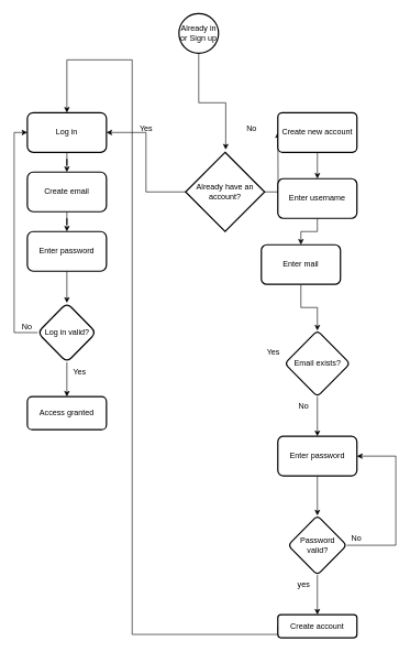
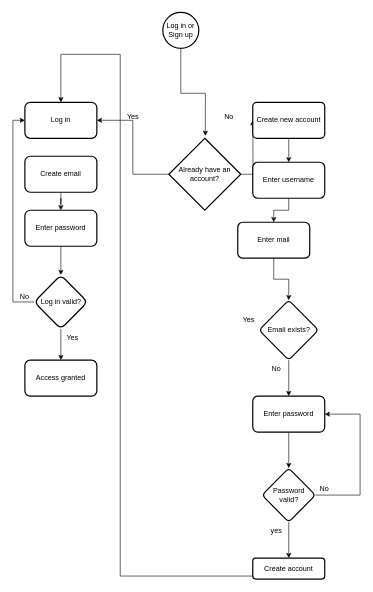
  <mxCell id="0" />
  <mxCell id="1" parent="0" />
- <mxCell id="2" value="Already in or Sign up" style="strokeWidth=2;html=1;shape=mxgraph.flowchart.start_2;whiteSpace=wrap;" vertex="1" parent="1"><mxGeometry x="271" y="20" width="60" height="60" as="geometry" /></mxCell>
+ <mxCell id="2" value="Log in or Sign up" style="strokeWidth=2;html=1;shape=mxgraph.flowchart.start_2;whiteSpace=wrap;" vertex="1" parent="1"><mxGeometry x="271" y="20" width="60" height="60" as="geometry" /></mxCell>
  <mxCell id="3" style="edgeStyle=orthogonalEdgeStyle;rounded=0;orthogonalLoop=1;jettySize=auto;html=1;exitX=1;exitY=0.5;exitDx=0;exitDy=0;exitPerimeter=0;" edge="1" parent="1" source="5"><mxGeometry relative="1" as="geometry"><mxPoint x="421" y="199.793" as="targetPoint" /></mxGeometry></mxCell>
  <mxCell id="4" value="" style="edgeStyle=orthogonalEdgeStyle;rounded=0;orthogonalLoop=1;jettySize=auto;html=1;" edge="1" parent="1" source="5" target="15"><mxGeometry relative="1" as="geometry" /></mxCell>
  <mxCell id="5" value="Already have an account?" style="strokeWidth=2;html=1;shape=mxgraph.flowchart.decision;whiteSpace=wrap;" vertex="1" parent="1"><mxGeometry x="281" y="230" width="120" height="120" as="geometry" /></mxCell>
  <mxCell id="6" style="edgeStyle=orthogonalEdgeStyle;rounded=0;orthogonalLoop=1;jettySize=auto;html=1;entryX=0.508;entryY=-0.034;entryDx=0;entryDy=0;entryPerimeter=0;" edge="1" parent="1" source="2" target="5"><mxGeometry relative="1" as="geometry" /></mxCell>
  <mxCell id="7" value="No" style="text;html=1;align=center;verticalAlign=middle;resizable=0;points=[];autosize=1;strokeColor=none;fillColor=none;" vertex="1" parent="1"><mxGeometry x="361" y="180" width="40" height="30" as="geometry" /></mxCell>
  <mxCell id="8" value="" style="edgeStyle=orthogonalEdgeStyle;rounded=0;orthogonalLoop=1;jettySize=auto;html=1;" edge="1" parent="1" source="9" target="11"><mxGeometry relative="1" as="geometry" /></mxCell>
  <mxCell id="9" value="Create new account" style="rounded=1;whiteSpace=wrap;html=1;absoluteArcSize=1;arcSize=14;strokeWidth=2;" vertex="1" parent="1"><mxGeometry x="421" y="170" width="120" height="60" as="geometry" /></mxCell>
  <mxCell id="10" value="" style="edgeStyle=orthogonalEdgeStyle;rounded=0;orthogonalLoop=1;jettySize=auto;html=1;" edge="1" parent="1" source="11" target="13"><mxGeometry relative="1" as="geometry" /></mxCell>
  <mxCell id="11" value="Enter username" style="whiteSpace=wrap;html=1;rounded=1;arcSize=14;strokeWidth=2;" vertex="1" parent="1"><mxGeometry x="421" y="270" width="120" height="60" as="geometry" /></mxCell>
  <mxCell id="12" value="" style="edgeStyle=orthogonalEdgeStyle;rounded=0;orthogonalLoop=1;jettySize=auto;html=1;" edge="1" parent="1" source="13" target="17"><mxGeometry relative="1" as="geometry" /></mxCell>
  <mxCell id="13" value="Enter mail" style="whiteSpace=wrap;html=1;rounded=1;arcSize=14;strokeWidth=2;" vertex="1" parent="1"><mxGeometry x="396" y="370" width="120" height="60" as="geometry" /></mxCell>
- <mxCell id="14" value="" style="edgeStyle=orthogonalEdgeStyle;rounded=0;orthogonalLoop=1;jettySize=auto;html=1;" edge="1" parent="1" source="15" target="31"><mxGeometry relative="1" as="geometry" /></mxCell>
  <mxCell id="15" value="Log in" style="rounded=1;whiteSpace=wrap;html=1;strokeWidth=2;" vertex="1" parent="1"><mxGeometry x="41" y="170" width="120" height="60" as="geometry" /></mxCell>
  <mxCell id="16" value="" style="edgeStyle=orthogonalEdgeStyle;rounded=0;orthogonalLoop=1;jettySize=auto;html=1;" edge="1" parent="1" source="17" target="19"><mxGeometry relative="1" as="geometry" /></mxCell>
  <mxCell id="17" value="Email exists?" style="rhombus;whiteSpace=wrap;html=1;rounded=1;arcSize=14;strokeWidth=2;" vertex="1" parent="1"><mxGeometry x="431.5" y="500" width="99" height="100" as="geometry" /></mxCell>
  <mxCell id="18" value="" style="edgeStyle=orthogonalEdgeStyle;rounded=0;orthogonalLoop=1;jettySize=auto;html=1;" edge="1" parent="1" source="19" target="24"><mxGeometry relative="1" as="geometry" /></mxCell>
  <mxCell id="19" value="Enter password" style="whiteSpace=wrap;html=1;rounded=1;arcSize=14;strokeWidth=2;" vertex="1" parent="1"><mxGeometry x="421" y="660" width="120" height="60" as="geometry" /></mxCell>
  <mxCell id="20" value="No" style="text;html=1;align=center;verticalAlign=middle;resizable=0;points=[];autosize=1;strokeColor=none;fillColor=none;" vertex="1" parent="1"><mxGeometry x="440" y="600" width="40" height="30" as="geometry" /></mxCell>
  <mxCell id="21" value="Yes" style="text;html=1;align=center;verticalAlign=middle;resizable=0;points=[];autosize=1;strokeColor=none;fillColor=none;" vertex="1" parent="1"><mxGeometry x="394" y="518" width="40" height="30" as="geometry" /></mxCell>
  <mxCell id="22" value="" style="edgeStyle=orthogonalEdgeStyle;rounded=0;orthogonalLoop=1;jettySize=auto;html=1;" edge="1" parent="1" source="24" target="26"><mxGeometry relative="1" as="geometry" /></mxCell>
  <mxCell id="23" style="edgeStyle=orthogonalEdgeStyle;rounded=0;orthogonalLoop=1;jettySize=auto;html=1;entryX=1;entryY=0.5;entryDx=0;entryDy=0;" edge="1" parent="1" source="24" target="19"><mxGeometry relative="1" as="geometry"><mxPoint x="600" y="680" as="targetPoint" /><Array as="points"><mxPoint x="600" y="825" /><mxPoint x="600" y="690" /></Array></mxGeometry></mxCell>
  <mxCell id="24" value="Password valid?" style="rhombus;whiteSpace=wrap;html=1;rounded=1;arcSize=14;strokeWidth=2;" vertex="1" parent="1"><mxGeometry x="436.5" y="780" width="89" height="90" as="geometry" /></mxCell>
  <mxCell id="25" style="edgeStyle=orthogonalEdgeStyle;rounded=0;orthogonalLoop=1;jettySize=auto;html=1;exitX=0;exitY=0.5;exitDx=0;exitDy=0;" edge="1" parent="1" source="26"><mxGeometry relative="1" as="geometry"><mxPoint x="101" y="170" as="targetPoint" /><mxPoint x="414" y="920" as="sourcePoint" /><Array as="points"><mxPoint x="200" y="960" /><mxPoint x="200" y="90" /><mxPoint x="101" y="90" /></Array></mxGeometry></mxCell>
  <mxCell id="26" value="Create account" style="whiteSpace=wrap;html=1;rounded=1;arcSize=14;strokeWidth=2;" vertex="1" parent="1"><mxGeometry x="421" y="930" width="120" height="35" as="geometry" /></mxCell>
  <mxCell id="27" value="yes" style="text;html=1;align=center;verticalAlign=middle;resizable=0;points=[];autosize=1;strokeColor=none;fillColor=none;" vertex="1" parent="1"><mxGeometry x="440" y="870" width="40" height="30" as="geometry" /></mxCell>
  <mxCell id="28" value="No" style="text;html=1;align=center;verticalAlign=middle;resizable=0;points=[];autosize=1;strokeColor=none;fillColor=none;" vertex="1" parent="1"><mxGeometry x="520" y="800" width="40" height="30" as="geometry" /></mxCell>
  <mxCell id="29" value="Yes" style="text;html=1;align=center;verticalAlign=middle;resizable=0;points=[];autosize=1;strokeColor=none;fillColor=none;" vertex="1" parent="1"><mxGeometry x="201" y="180" width="40" height="30" as="geometry" /></mxCell>
  <mxCell id="30" value="" style="edgeStyle=orthogonalEdgeStyle;rounded=0;orthogonalLoop=1;jettySize=auto;html=1;" edge="1" parent="1" source="31" target="33"><mxGeometry relative="1" as="geometry" /></mxCell>
  <mxCell id="31" value="Create email" style="rounded=1;whiteSpace=wrap;html=1;strokeWidth=2;" vertex="1" parent="1"><mxGeometry x="41" y="260" width="120" height="60" as="geometry" /></mxCell>
  <mxCell id="32" value="" style="edgeStyle=orthogonalEdgeStyle;rounded=0;orthogonalLoop=1;jettySize=auto;html=1;" edge="1" parent="1" source="33" target="36"><mxGeometry relative="1" as="geometry" /></mxCell>
  <mxCell id="33" value="Enter password" style="rounded=1;whiteSpace=wrap;html=1;strokeWidth=2;" vertex="1" parent="1"><mxGeometry x="41" y="350" width="120" height="60" as="geometry" /></mxCell>
  <mxCell id="34" value="" style="edgeStyle=orthogonalEdgeStyle;rounded=0;orthogonalLoop=1;jettySize=auto;html=1;" edge="1" parent="1" source="36" target="37"><mxGeometry relative="1" as="geometry" /></mxCell>
  <mxCell id="35" style="edgeStyle=orthogonalEdgeStyle;rounded=0;orthogonalLoop=1;jettySize=auto;html=1;exitX=0;exitY=0.5;exitDx=0;exitDy=0;entryX=0;entryY=0.5;entryDx=0;entryDy=0;" edge="1" parent="1" source="36" target="15"><mxGeometry relative="1" as="geometry"><mxPoint x="20" y="190" as="targetPoint" /></mxGeometry></mxCell>
  <mxCell id="36" value="Log in valid?" style="rhombus;whiteSpace=wrap;html=1;rounded=1;strokeWidth=2;" vertex="1" parent="1"><mxGeometry x="56.5" y="458" width="89" height="90" as="geometry" /></mxCell>
- <mxCell id="37" value="Access granted" style="whiteSpace=wrap;html=1;rounded=1;strokeWidth=2;" vertex="1" parent="1"><mxGeometry x="41" y="600" width="120" height="50" as="geometry" /></mxCell>
+ <mxCell id="37" value="Access granted" style="whiteSpace=wrap;html=1;rounded=1;strokeWidth=2;" vertex="1" parent="1"><mxGeometry x="41" y="600" width="120" height="60" as="geometry" /></mxCell>
  <mxCell id="38" value="Yes" style="text;html=1;align=center;verticalAlign=middle;resizable=0;points=[];autosize=1;strokeColor=none;fillColor=none;" vertex="1" parent="1"><mxGeometry x="100" y="548" width="40" height="30" as="geometry" /></mxCell>
  <mxCell id="39" value="No" style="text;html=1;align=center;verticalAlign=middle;resizable=0;points=[];autosize=1;strokeColor=none;fillColor=none;" vertex="1" parent="1"><mxGeometry x="20" y="480" width="40" height="30" as="geometry" /></mxCell>
